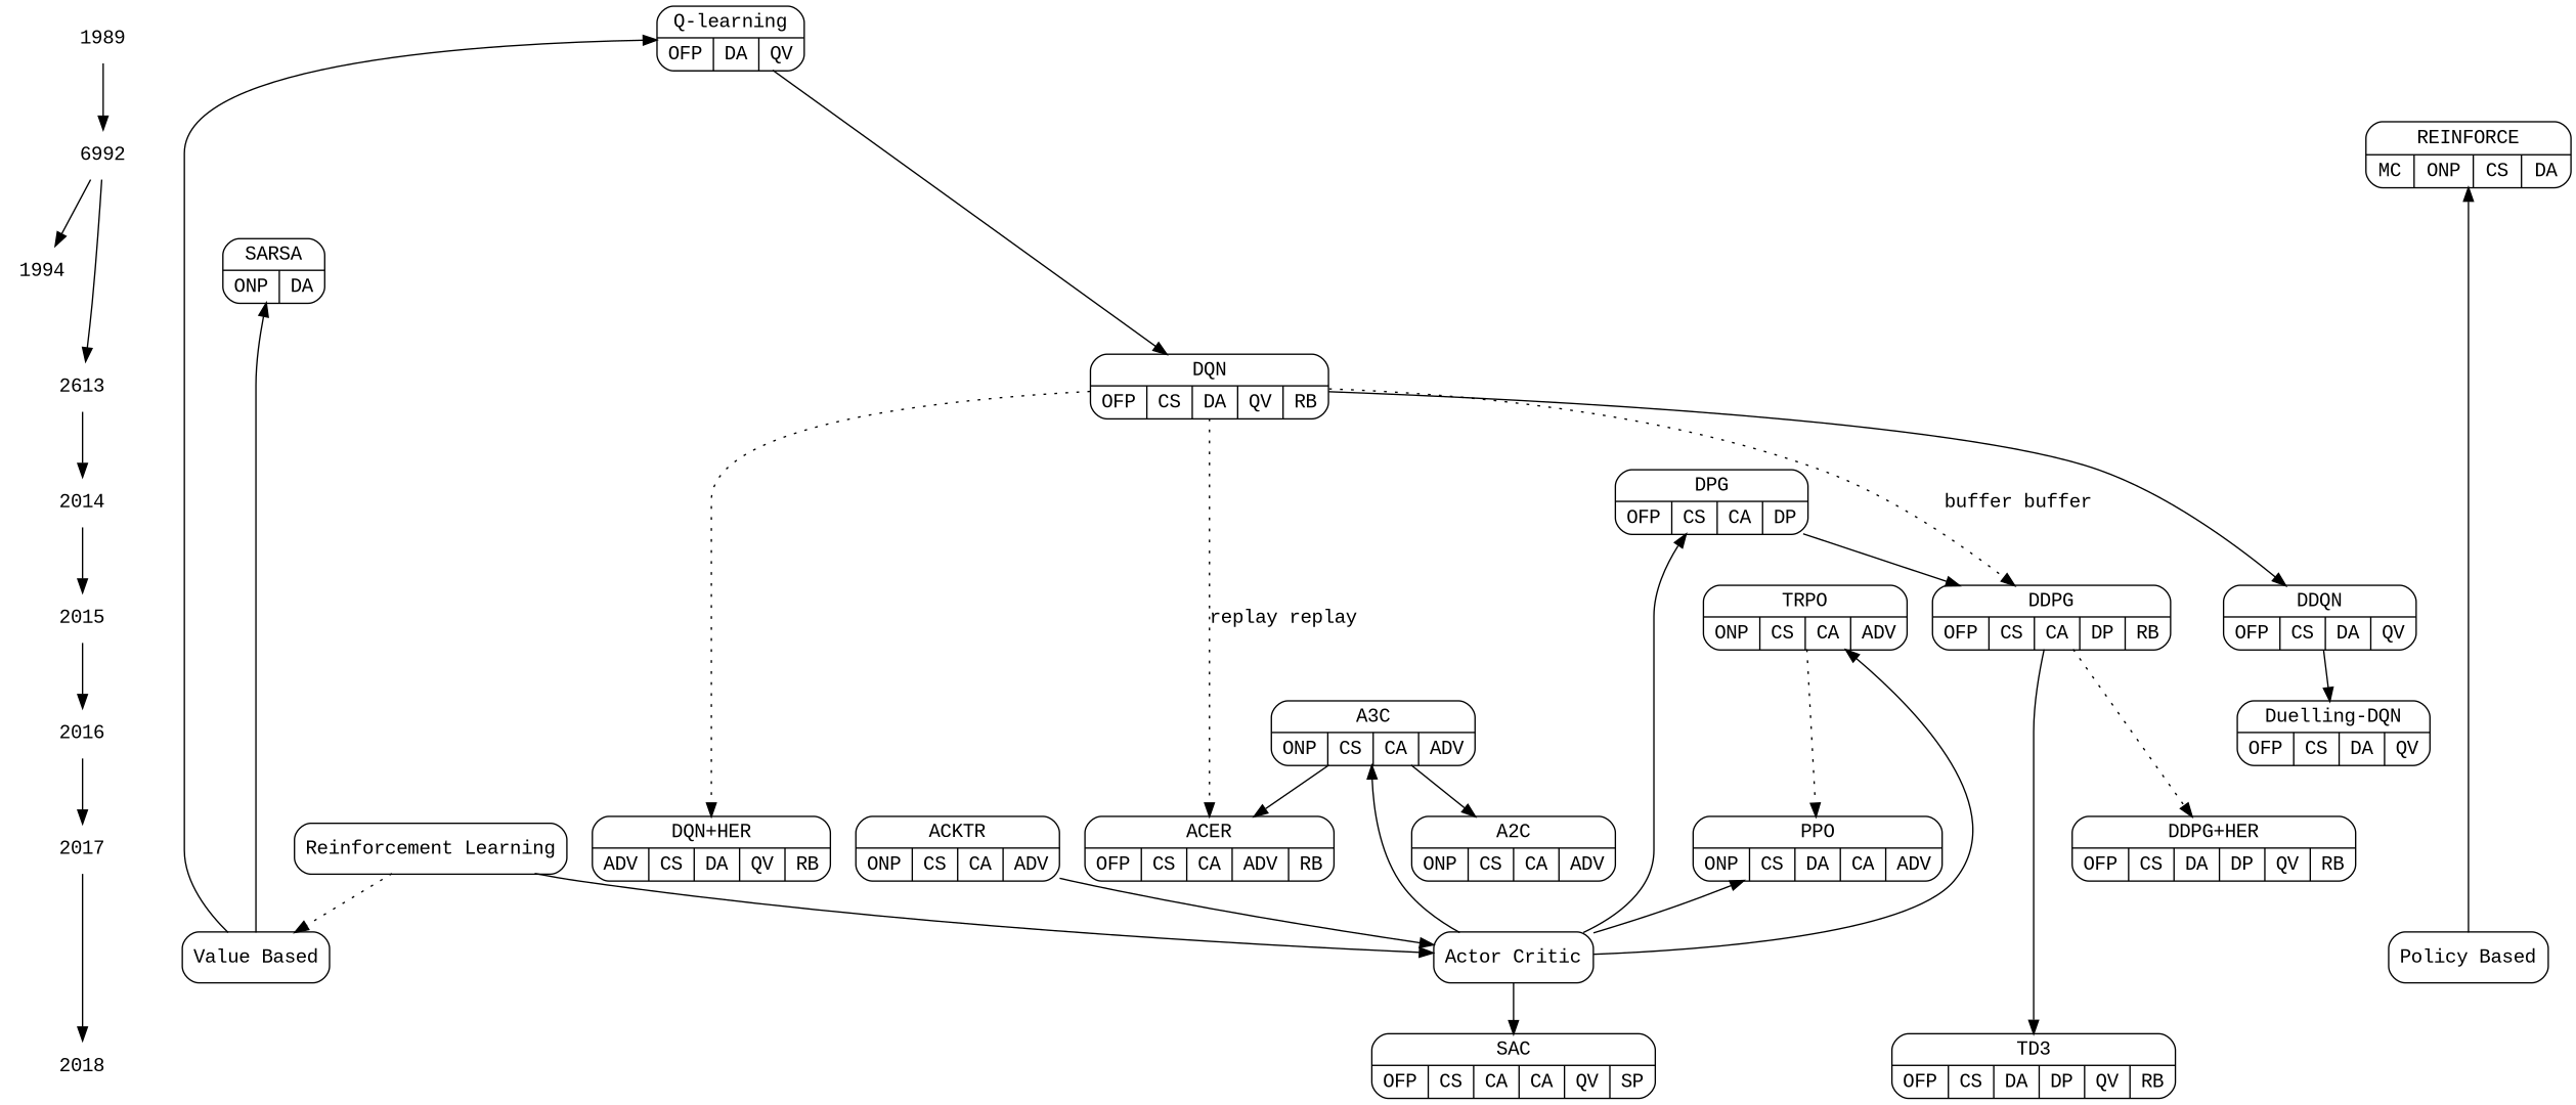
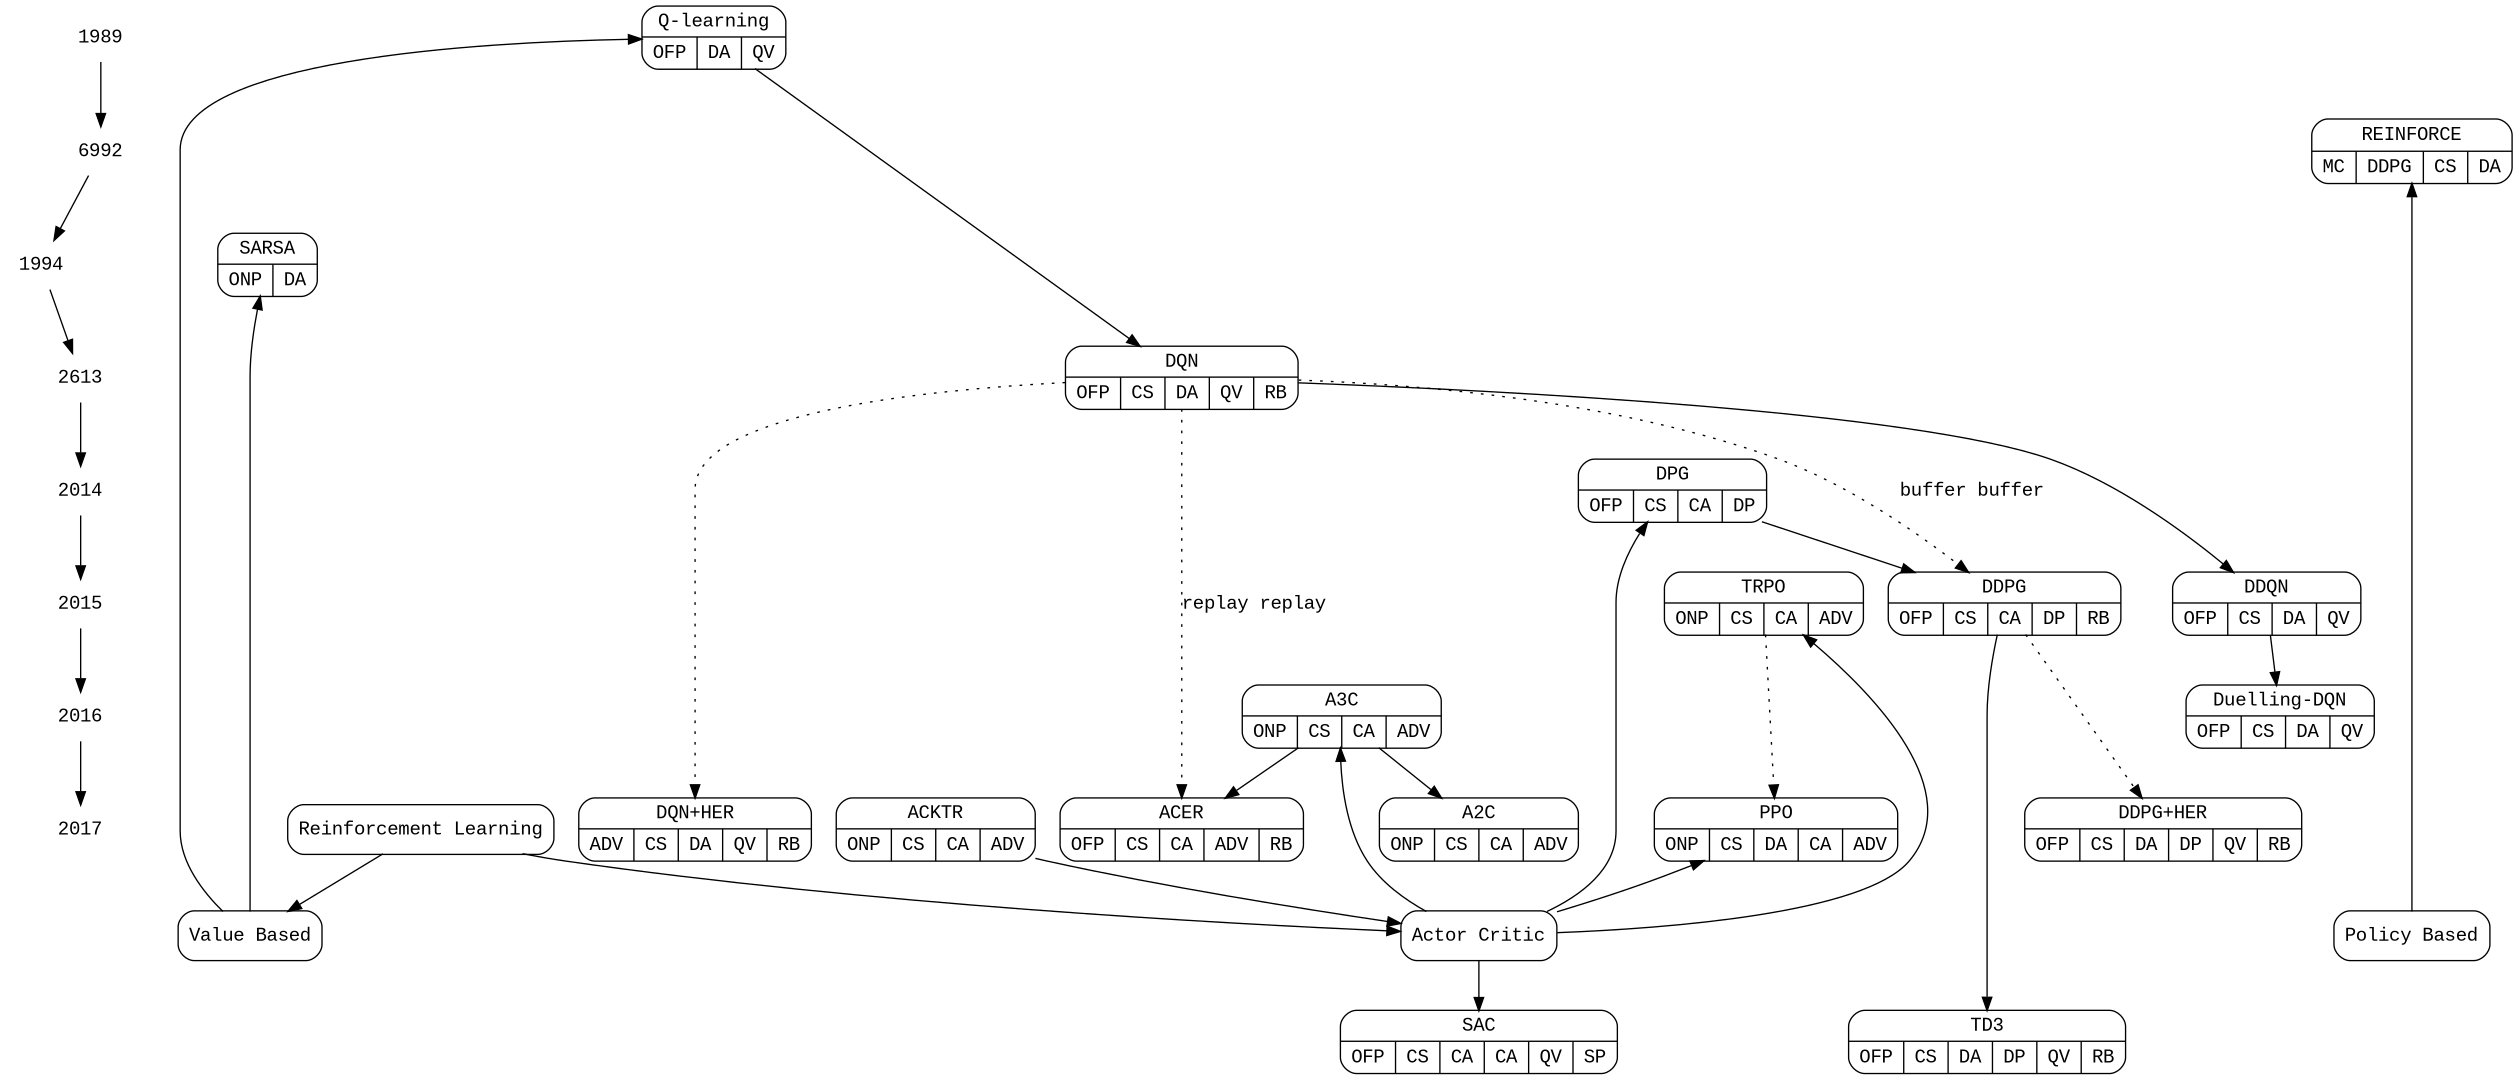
  digraph {
    fontname="Liberation Mono"
    node [fontname="Liberation Mono" shape=record style=rounded]
    edge [fontname="Liberation Mono"]
    1989 [shape=plaintext style=""]
    n2 [label=6992 shape=plaintext style=""]
    1994 [shape=plaintext style=""]
    n4 [label=2613 shape=plaintext style=""]
    2014 [shape=plaintext style=""]
    2015 [shape=plaintext style=""]
    2016 [shape=plaintext style=""]
    2017 [shape=plaintext style=""]
-   2018 [shape=plaintext style=""]
    n10 [label="{Reinforcement Learning}"]
    n11 [label="{Value Based}"]
    n12 [label="{Policy Based}"]
    n13 [label="{Actor Critic}"]
    n14 [label="{Q-learning|{OFP|DA|QV}}"]
-   n15 [label="{REINFORCE|{MC|ONP|CS|DA}}"]
+   n15 [label="{REINFORCE|{MC|DDPG|CS|DA}}"]
    n16 [label="{SARSA|{ONP|DA}}"]
    n17 [label="{DQN|{OFP|CS|DA|QV|RB}}"]
    n18 [label="{DPG|{OFP|CS|CA|DP}}"]
    n19 [label="{DDQN|{OFP|CS|DA|QV}}"]
    n20 [label="{DDPG|{OFP|CS|CA|DP|RB}}"]
    n21 [label="{TRPO|{ONP|CS|CA|ADV}}"]
    n22 [label="{Duelling-DQN|{OFP|CS|DA|QV}}"]
    n23 [label="{A3C|{ONP|CS|CA|ADV}}"]
    n24 [label="{DQN+HER|{ADV|CS|DA|QV|RB}}"]
    n25 [label="{DDPG+HER|{OFP|CS|DA|DP|QV|RB}}"]
    n26 [label="{A2C|{ONP|CS|CA|ADV}}"]
    n27 [label="{ACER|{OFP|CS|CA|ADV|RB}}"]
    n28 [label="{ACKTR|{ONP|CS|CA|ADV}}"]
    n29 [label="{PPO|{ONP|CS|DA|CA|ADV}}"]
    n30 [label="{TD3|{OFP|CS|DA|DP|QV|RB}}"]
    n31 [label="{SAC|{OFP|CS|CA|CA|QV|SP}}"]
    subgraph sub_1 {
      1989
      n2
      1994
      n4
      2014
      2015
      2016
      2017
-     2018
    }
    subgraph sub_2 {
      rank=same
      n10
    }
    subgraph sub_3 {
      rank=same
      n11
      n12
      n13
    }
    subgraph sub_4 {
      rank=same
      1989
      n14
    }
    subgraph sub_5 {
      rank=same
      n2
      n15
    }
    subgraph sub_6 {
      rank=same
      1994
      n16
    }
    subgraph sub_7 {
      rank=same
      n4
      n17
    }
    subgraph sub_8 {
      rank=same
      2014
      n18
    }
    subgraph sub_9 {
      rank=same
      2015
      n19
      n20
      n21
    }
    subgraph sub_10 {
      rank=same
      2016
      n22
      n23
    }
    subgraph sub_11 {
      rank=same
      2017
      n24
      n25
      n26
      n27
      n28
      n29
    }
    subgraph sub_12 {
      rank=same
-     2018
      n30
      n31
    }
    1989 -> n2
    n2 -> 1994
-   n2 -> n4
+   1994 -> n4
    n4 -> 2014
    2014 -> 2015
    2015 -> 2016
    2016 -> 2017
-   2017 -> 2018
-   n10 -> n11 [style=dotted]
+   n10 -> n11
    n10 -> n13
    n11 -> n14
    n11 -> n16
    n12 -> n15
    n13 -> n18
    n13 -> n21
    n13 -> n23
    n13 -> n29
    n13 -> n31
    n14 -> n17
    n17 -> n19
    n17 -> n20 [label="buffer buffer" style=dotted]
    n17 -> n24 [style=dotted]
    n17 -> n27 [label="replay replay" style=dotted]
    n18 -> n20
    n19 -> n22
    n20 -> n25 [style=dotted]
    n20 -> n30
    n21 -> n29 [style=dotted]
    n23 -> n26
    n23 -> n27
    n28 -> n13
  }
